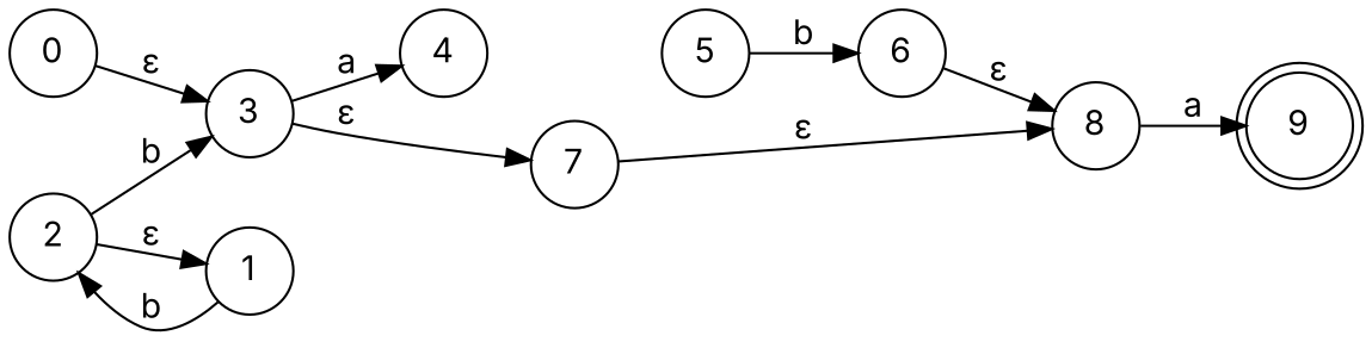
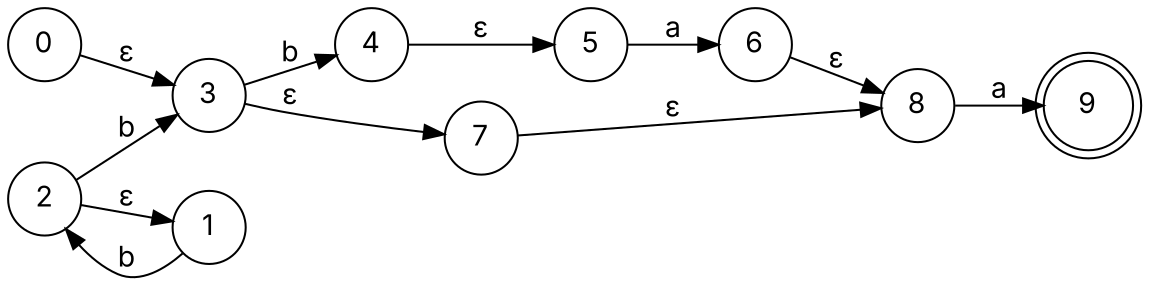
  strict digraph {
    fontname=Inter
    rankdir=LR
    node [fontname=Inter shape=circle]
    edge [fontname=Inter]
    0
    3
    1
    2
    4
    7
    5
    6
    8
    9 [shape=doublecircle]
    0 -> 3 [label="ε"]
-   3 -> 4 [label=a]
+   3 -> 4 [label=b]
    3 -> 7 [label="ε"]
    1 -> 2 [label=b]
    2 -> 3 [label=b]
    2 -> 1 [label="ε"]
+   4 -> 5 [label="ε"]
    7 -> 8 [label="ε"]
-   5 -> 6 [label=b]
+   5 -> 6 [label=a]
    6 -> 8 [label="ε"]
    8 -> 9 [label=a]
  }
